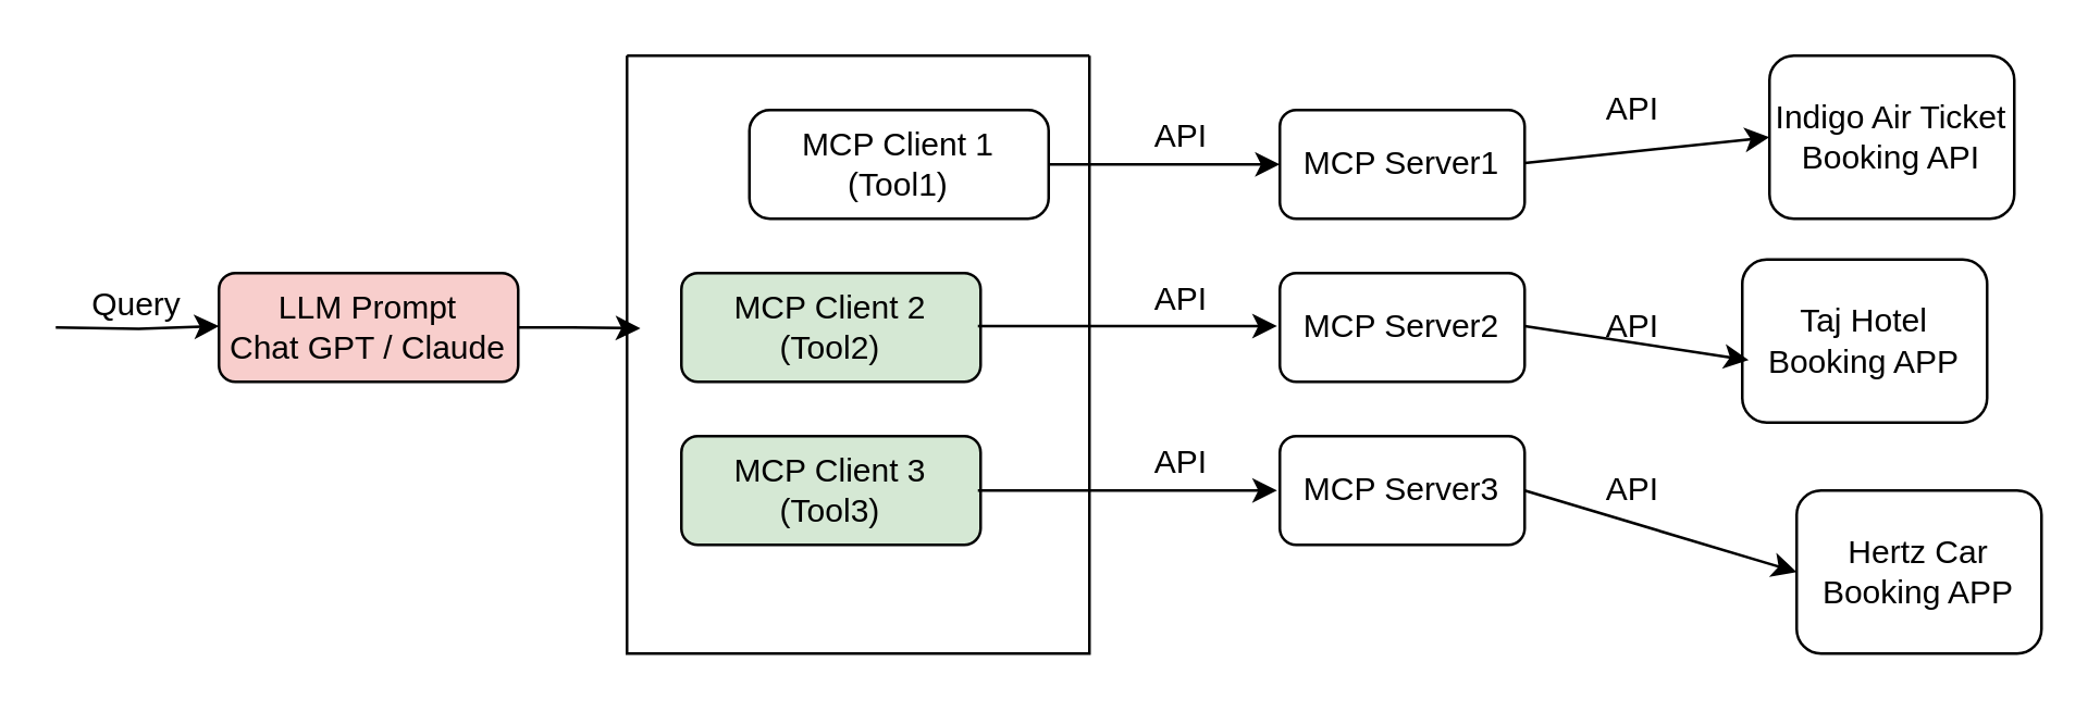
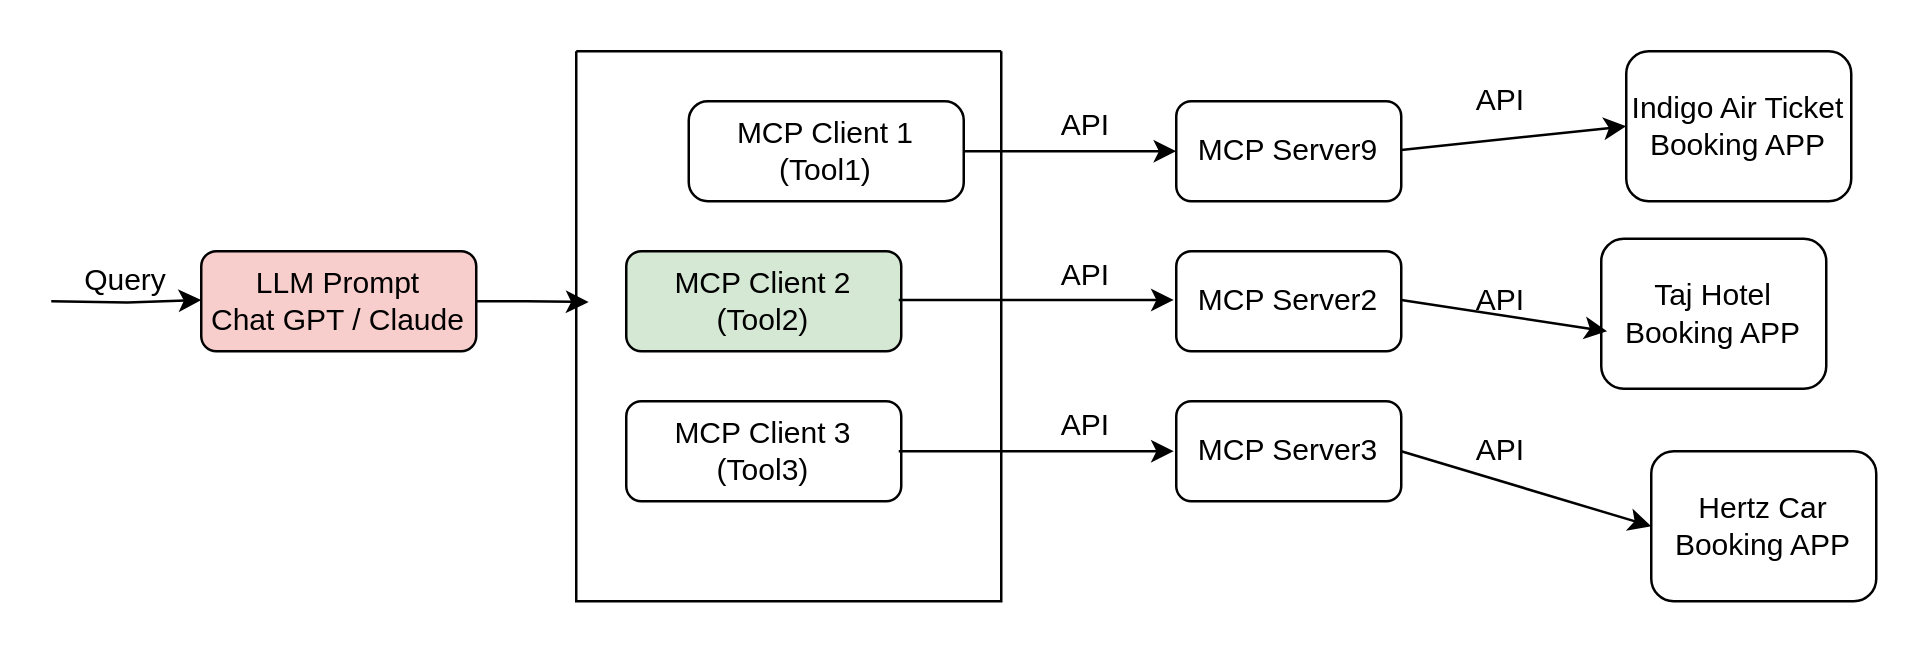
  <mxCell id="0" />
  <mxCell id="1" parent="0" />
  <mxCell id="2" value="LLM Prompt&lt;div&gt;Chat GPT / Claude&lt;/div&gt;" style="rounded=1;whiteSpace=wrap;html=1;fillColor=#f8cecc;" parent="1" vertex="1"><mxGeometry x="80" y="100" width="110" height="40" as="geometry" /></mxCell>
  <mxCell id="3" value="" style="swimlane;startSize=0;" parent="1" vertex="1"><mxGeometry x="230" y="20" width="170" height="220" as="geometry"><mxRectangle x="240" y="80" width="50" height="40" as="alternateBounds" /></mxGeometry></mxCell>
  <mxCell id="4" value="MCP Client 1&lt;div&gt;(Tool1)&lt;/div&gt;" style="rounded=1;whiteSpace=wrap;html=1;arcSize=19;" parent="3" vertex="1"><mxGeometry x="45" y="20" width="110" height="40" as="geometry" /></mxCell>
  <mxCell id="5" value="MCP Client 2&lt;div&gt;(Tool2)&lt;/div&gt;" style="rounded=1;whiteSpace=wrap;html=1;fillColor=#d5e8d4;" parent="3" vertex="1"><mxGeometry x="20" y="80" width="110" height="40" as="geometry" /></mxCell>
- <mxCell id="6" value="MCP Client 3&lt;div&gt;(Tool3)&lt;/div&gt;" style="rounded=1;whiteSpace=wrap;html=1;fillColor=#d5e8d4;" parent="3" vertex="1"><mxGeometry x="20" y="140" width="110" height="40" as="geometry" /></mxCell>
+ <mxCell id="6" value="MCP Client 3&lt;div&gt;(Tool3)&lt;/div&gt;" style="rounded=1;whiteSpace=wrap;html=1;" parent="3" vertex="1"><mxGeometry x="20" y="140" width="110" height="40" as="geometry" /></mxCell>
  <mxCell id="7" style="rounded=0;orthogonalLoop=1;jettySize=auto;html=1;" parent="3" edge="1"><mxGeometry relative="1" as="geometry"><mxPoint x="129" y="99.5" as="sourcePoint" /><mxPoint x="239" y="99.5" as="targetPoint" /><Array as="points" /></mxGeometry></mxCell>
- <mxCell id="8" value="MCP Server1" style="rounded=1;whiteSpace=wrap;html=1;" parent="1" vertex="1"><mxGeometry x="470" y="40" width="90" height="40" as="geometry" /></mxCell>
+ <mxCell id="8" value="MCP Server9" style="rounded=1;whiteSpace=wrap;html=1;" parent="1" vertex="1"><mxGeometry x="470" y="40" width="90" height="40" as="geometry" /></mxCell>
  <mxCell id="9" value="MCP Server2" style="rounded=1;whiteSpace=wrap;html=1;" parent="1" vertex="1"><mxGeometry x="470" y="100" width="90" height="40" as="geometry" /></mxCell>
  <mxCell id="10" value="MCP Server3" style="rounded=1;whiteSpace=wrap;html=1;" parent="1" vertex="1"><mxGeometry x="470" y="160" width="90" height="40" as="geometry" /></mxCell>
- <mxCell id="11" value="Indigo Air Ticket Booking API" style="rounded=1;whiteSpace=wrap;html=1;" parent="1" vertex="1"><mxGeometry x="650" y="20" width="90" height="60" as="geometry" /></mxCell>
+ <mxCell id="11" value="Indigo Air Ticket Booking APP" style="rounded=1;whiteSpace=wrap;html=1;" parent="1" vertex="1"><mxGeometry x="650" y="20" width="90" height="60" as="geometry" /></mxCell>
  <mxCell id="12" value="Taj Hotel Booking APP" style="rounded=1;whiteSpace=wrap;html=1;" parent="1" vertex="1"><mxGeometry x="640" y="95" width="90" height="60" as="geometry" /></mxCell>
  <mxCell id="13" value="Hertz Car Booking APP" style="rounded=1;whiteSpace=wrap;html=1;" parent="1" vertex="1"><mxGeometry x="660" y="180" width="90" height="60" as="geometry" /></mxCell>
  <mxCell id="14" style="edgeStyle=orthogonalEdgeStyle;rounded=0;orthogonalLoop=1;jettySize=auto;html=1;exitX=1;exitY=0.5;exitDx=0;exitDy=0;entryX=0.029;entryY=0.456;entryDx=0;entryDy=0;entryPerimeter=0;" parent="1" source="2" target="3" edge="1"><mxGeometry relative="1" as="geometry" /></mxCell>
  <mxCell id="15" style="rounded=0;orthogonalLoop=1;jettySize=auto;html=1;" parent="1" source="4" edge="1"><mxGeometry relative="1" as="geometry"><mxPoint x="470" y="60" as="targetPoint" /><Array as="points" /></mxGeometry></mxCell>
  <mxCell id="16" style="rounded=0;orthogonalLoop=1;jettySize=auto;html=1;" parent="1" edge="1"><mxGeometry relative="1" as="geometry"><mxPoint x="359" y="180" as="sourcePoint" /><mxPoint x="469" y="180" as="targetPoint" /><Array as="points" /></mxGeometry></mxCell>
  <mxCell id="17" style="rounded=0;orthogonalLoop=1;jettySize=auto;html=1;exitX=0;exitY=0.5;exitDx=0;exitDy=0;" parent="1" edge="1"><mxGeometry relative="1" as="geometry"><mxPoint x="560" y="59.5" as="sourcePoint" /><mxPoint x="650" y="50" as="targetPoint" /></mxGeometry></mxCell>
  <mxCell id="18" style="rounded=0;orthogonalLoop=1;jettySize=auto;html=1;entryX=0.026;entryY=0.617;entryDx=0;entryDy=0;entryPerimeter=0;" parent="1" target="12" edge="1"><mxGeometry relative="1" as="geometry"><mxPoint x="560" y="119.5" as="sourcePoint" /><mxPoint x="640" y="130" as="targetPoint" /><Array as="points" /></mxGeometry></mxCell>
  <mxCell id="19" style="rounded=0;orthogonalLoop=1;jettySize=auto;html=1;entryX=0;entryY=0.5;entryDx=0;entryDy=0;" parent="1" target="13" edge="1"><mxGeometry relative="1" as="geometry"><mxPoint x="560" y="180" as="sourcePoint" /><mxPoint x="650" y="180.5" as="targetPoint" /><Array as="points" /></mxGeometry></mxCell>
  <mxCell id="20" style="edgeStyle=orthogonalEdgeStyle;rounded=0;orthogonalLoop=1;jettySize=auto;html=1;entryX=0.029;entryY=0.456;entryDx=0;entryDy=0;entryPerimeter=0;" parent="1" edge="1"><mxGeometry relative="1" as="geometry"><mxPoint x="20" y="120" as="sourcePoint" /><mxPoint x="80" y="119.5" as="targetPoint" /></mxGeometry></mxCell>
  <mxCell id="21" value="Query" style="text;html=1;align=center;verticalAlign=middle;whiteSpace=wrap;rounded=0;" parent="1" vertex="1"><mxGeometry x="30" y="102" width="40" height="20" as="geometry" /></mxCell>
  <mxCell id="22" value="API" style="text;html=1;align=center;verticalAlign=middle;whiteSpace=wrap;rounded=0;" parent="1" vertex="1"><mxGeometry x="414" y="40" width="40" height="20" as="geometry" /></mxCell>
  <mxCell id="23" value="API" style="text;html=1;align=center;verticalAlign=middle;whiteSpace=wrap;rounded=0;" parent="1" vertex="1"><mxGeometry x="414" y="160" width="40" height="20" as="geometry" /></mxCell>
  <mxCell id="24" value="API" style="text;html=1;align=center;verticalAlign=middle;whiteSpace=wrap;rounded=0;" parent="1" vertex="1"><mxGeometry x="414" y="100" width="40" height="20" as="geometry" /></mxCell>
  <mxCell id="25" value="API" style="text;html=1;align=center;verticalAlign=middle;whiteSpace=wrap;rounded=0;" parent="1" vertex="1"><mxGeometry x="580" y="30" width="40" height="20" as="geometry" /></mxCell>
  <mxCell id="26" value="API" style="text;html=1;align=center;verticalAlign=middle;whiteSpace=wrap;rounded=0;" parent="1" vertex="1"><mxGeometry x="580" y="170" width="40" height="20" as="geometry" /></mxCell>
  <mxCell id="27" value="API" style="text;html=1;align=center;verticalAlign=middle;whiteSpace=wrap;rounded=0;" parent="1" vertex="1"><mxGeometry x="580" y="110" width="40" height="20" as="geometry" /></mxCell>
